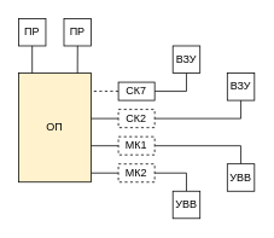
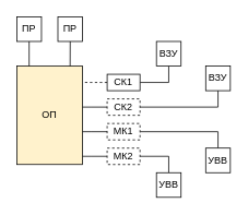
  <mxCell id="0" />
  <mxCell id="1" parent="0" />
  <mxCell id="2" value="ОП" style="rounded=0;whiteSpace=wrap;html=1;fillColor=#fff2cc;" vertex="1" parent="1"><mxGeometry x="20" y="80" width="80" height="120" as="geometry" /></mxCell>
  <mxCell id="3" style="edgeStyle=orthogonalEdgeStyle;rounded=0;orthogonalLoop=1;jettySize=auto;html=1;exitX=0.5;exitY=1;exitDx=0;exitDy=0;endArrow=none;endFill=0;" edge="1" parent="1" source="4"><mxGeometry relative="1" as="geometry"><mxPoint x="35" y="80" as="targetPoint" /></mxGeometry></mxCell>
  <mxCell id="4" value="ПР" style="rounded=0;whiteSpace=wrap;html=1;" vertex="1" parent="1"><mxGeometry x="20" y="20" width="30" height="30" as="geometry" /></mxCell>
  <mxCell id="5" style="edgeStyle=orthogonalEdgeStyle;rounded=0;orthogonalLoop=1;jettySize=auto;html=1;exitX=0.5;exitY=1;exitDx=0;exitDy=0;entryX=0.811;entryY=0;entryDx=0;entryDy=0;entryPerimeter=0;endArrow=none;endFill=0;" edge="1" parent="1" source="6" target="2"><mxGeometry relative="1" as="geometry"><mxPoint x="85" y="79" as="targetPoint" /></mxGeometry></mxCell>
  <mxCell id="6" value="ПР" style="rounded=0;whiteSpace=wrap;html=1;" vertex="1" parent="1"><mxGeometry x="70" y="20" width="30" height="30" as="geometry" /></mxCell>
  <mxCell id="7" value="" style="rounded=0;orthogonalLoop=1;jettySize=auto;html=1;edgeStyle=orthogonalEdgeStyle;entryX=1.001;entryY=0.166;entryDx=0;entryDy=0;entryPerimeter=0;endArrow=none;endFill=0;dashed=1;" edge="1" parent="1" source="9" target="2"><mxGeometry relative="1" as="geometry"><mxPoint x="110" y="100" as="targetPoint" /></mxGeometry></mxCell>
  <mxCell id="8" style="edgeStyle=orthogonalEdgeStyle;rounded=0;orthogonalLoop=1;jettySize=auto;html=1;exitX=1;exitY=0.5;exitDx=0;exitDy=0;endArrow=none;endFill=0;entryX=0.5;entryY=1;entryDx=0;entryDy=0;" edge="1" parent="1" source="9" target="19"><mxGeometry relative="1" as="geometry"><mxPoint x="200" y="80" as="targetPoint" /></mxGeometry></mxCell>
- <mxCell id="9" value="СК7" style="rounded=0;whiteSpace=wrap;html=1;" vertex="1" parent="1"><mxGeometry x="130" y="90" width="40" height="20" as="geometry" /></mxCell>
+ <mxCell id="9" value="СК1" style="rounded=0;whiteSpace=wrap;html=1;" vertex="1" parent="1"><mxGeometry x="130" y="90" width="40" height="20" as="geometry" /></mxCell>
  <mxCell id="10" value="" style="rounded=0;orthogonalLoop=1;jettySize=auto;html=1;edgeStyle=orthogonalEdgeStyle;entryX=1.001;entryY=0.166;entryDx=0;entryDy=0;entryPerimeter=0;endArrow=none;endFill=0;" edge="1" parent="1" source="12"><mxGeometry relative="1" as="geometry"><mxPoint x="100" y="130" as="targetPoint" /></mxGeometry></mxCell>
  <mxCell id="11" style="edgeStyle=orthogonalEdgeStyle;rounded=0;orthogonalLoop=1;jettySize=auto;html=1;exitX=1;exitY=0.5;exitDx=0;exitDy=0;entryX=0.5;entryY=1;entryDx=0;entryDy=0;endArrow=none;endFill=0;" edge="1" parent="1" source="12" target="20"><mxGeometry relative="1" as="geometry" /></mxCell>
  <mxCell id="12" value="СК2" style="rounded=0;whiteSpace=wrap;html=1;dashed=1;" vertex="1" parent="1"><mxGeometry x="130" y="120" width="40" height="20" as="geometry" /></mxCell>
  <mxCell id="13" value="" style="rounded=0;orthogonalLoop=1;jettySize=auto;html=1;edgeStyle=orthogonalEdgeStyle;entryX=1.001;entryY=0.166;entryDx=0;entryDy=0;entryPerimeter=0;endArrow=none;endFill=0;" edge="1" parent="1" source="15"><mxGeometry relative="1" as="geometry"><mxPoint x="100" y="160" as="targetPoint" /></mxGeometry></mxCell>
  <mxCell id="14" style="edgeStyle=orthogonalEdgeStyle;rounded=0;orthogonalLoop=1;jettySize=auto;html=1;exitX=1;exitY=0.5;exitDx=0;exitDy=0;entryX=0.5;entryY=0;entryDx=0;entryDy=0;endArrow=none;endFill=0;" edge="1" parent="1" source="15" target="21"><mxGeometry relative="1" as="geometry" /></mxCell>
  <mxCell id="15" value="МК1" style="rounded=0;whiteSpace=wrap;html=1;dashed=1;" vertex="1" parent="1"><mxGeometry x="130" y="150" width="40" height="20" as="geometry" /></mxCell>
  <mxCell id="16" value="" style="rounded=0;orthogonalLoop=1;jettySize=auto;html=1;edgeStyle=orthogonalEdgeStyle;entryX=1.001;entryY=0.166;entryDx=0;entryDy=0;entryPerimeter=0;endArrow=none;endFill=0;" edge="1" parent="1" source="18"><mxGeometry relative="1" as="geometry"><mxPoint x="100" y="190" as="targetPoint" /></mxGeometry></mxCell>
  <mxCell id="17" style="edgeStyle=orthogonalEdgeStyle;rounded=0;orthogonalLoop=1;jettySize=auto;html=1;exitX=1;exitY=0.5;exitDx=0;exitDy=0;entryX=0.5;entryY=0;entryDx=0;entryDy=0;endArrow=none;endFill=0;" edge="1" parent="1" source="18" target="22"><mxGeometry relative="1" as="geometry" /></mxCell>
  <mxCell id="18" value="МК2" style="rounded=0;whiteSpace=wrap;html=1;dashed=1;" vertex="1" parent="1"><mxGeometry x="130" y="180" width="40" height="20" as="geometry" /></mxCell>
  <mxCell id="19" value="ВЗУ" style="rounded=0;whiteSpace=wrap;html=1;" vertex="1" parent="1"><mxGeometry x="190" y="50" width="30" height="30" as="geometry" /></mxCell>
  <mxCell id="20" value="ВЗУ" style="rounded=0;whiteSpace=wrap;html=1;" vertex="1" parent="1"><mxGeometry x="250" y="80" width="30" height="30" as="geometry" /></mxCell>
  <mxCell id="21" value="УВВ" style="rounded=0;whiteSpace=wrap;html=1;" vertex="1" parent="1"><mxGeometry x="250" y="180" width="30" height="30" as="geometry" /></mxCell>
  <mxCell id="22" value="УВВ" style="rounded=0;whiteSpace=wrap;html=1;" vertex="1" parent="1"><mxGeometry x="190" y="210" width="30" height="30" as="geometry" /></mxCell>
